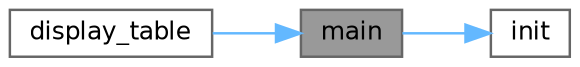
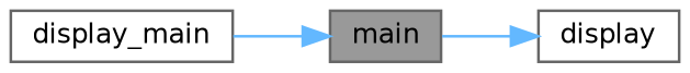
  digraph {
    rankdir=LR
    node [color=grey40 fillcolor=white fontname=Helvetica fontsize=10 shape=box style=filled]
    edge [color=steelblue1 fontname=Helvetica fontsize=10 labelfontname=Helvetica labelfontsize=10 style=solid]
    n1 [color=gray40 fillcolor=grey60 fontcolor=black height=0.2 label=main width=0.4]
-   n2 [height=0.2 label=init width=0.4]
-   n3 [height=0.2 label=display_table width=0.4]
+   n2 [height=0.2 label=display width=0.4]
+   n3 [height=0.2 label=display_main width=0.4]
    n1 -> n2
    n3 -> n1
  }
